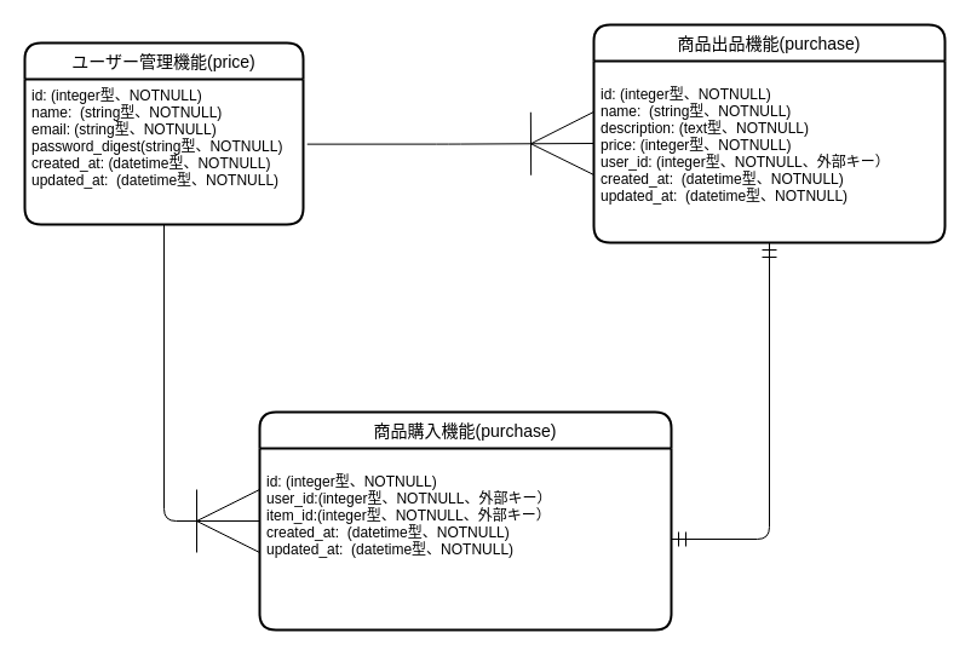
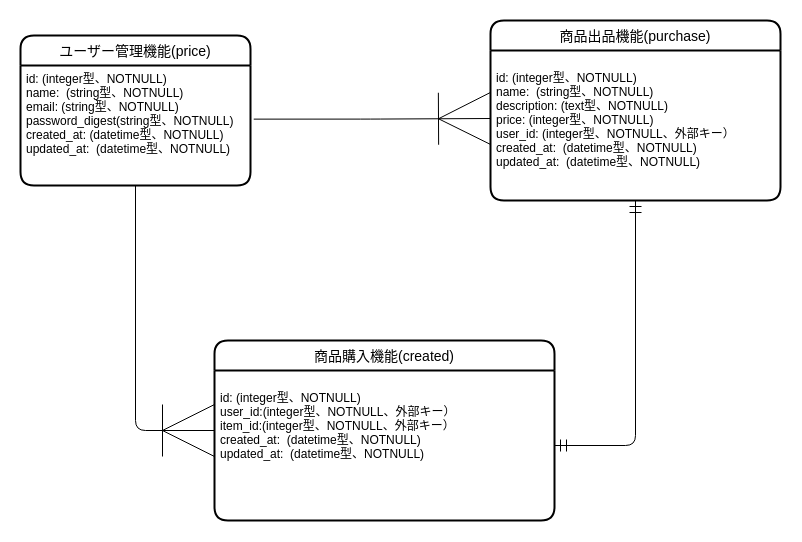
  <mxCell id="0" />
  <mxCell id="1" parent="0" />
  <mxCell id="2" value="ユーザー管理機能(price)" style="swimlane;childLayout=stackLayout;horizontal=1;startSize=30;horizontalStack=0;rounded=1;fontSize=14;fontStyle=0;strokeWidth=2;resizeParent=0;resizeLast=1;shadow=0;dashed=0;align=center;" vertex="1" parent="1"><mxGeometry x="20" y="35" width="230" height="150" as="geometry" /></mxCell>
  <mxCell id="3" value="id: (integer型、NOTNULL)&#10;name:  (string型、NOTNULL)&#10;email: (string型、NOTNULL)&#10;password_digest(string型、NOTNULL)&#10;created_at: (datetime型、NOTNULL)&#10;updated_at:  (datetime型、NOTNULL)" style="align=left;strokeColor=none;fillColor=none;spacingLeft=4;fontSize=12;verticalAlign=top;resizable=0;rotatable=0;part=1;" vertex="1" parent="2"><mxGeometry y="30" width="230" height="120" as="geometry" /></mxCell>
- <mxCell id="4" value="商品購入機能(purchase)" style="swimlane;childLayout=stackLayout;horizontal=1;startSize=30;horizontalStack=0;rounded=1;fontSize=14;fontStyle=0;strokeWidth=2;resizeParent=0;resizeLast=1;shadow=0;dashed=0;align=center;" vertex="1" parent="1"><mxGeometry x="214" y="340" width="340" height="180" as="geometry" /></mxCell>
+ <mxCell id="4" value="商品購入機能(created)" style="swimlane;childLayout=stackLayout;horizontal=1;startSize=30;horizontalStack=0;rounded=1;fontSize=14;fontStyle=0;strokeWidth=2;resizeParent=0;resizeLast=1;shadow=0;dashed=0;align=center;" vertex="1" parent="1"><mxGeometry x="214" y="340" width="340" height="180" as="geometry" /></mxCell>
  <mxCell id="5" value="&#10;id: (integer型、NOTNULL)&#10;user_id:(integer型、NOTNULL、外部キー）&#10;item_id:(integer型、NOTNULL、外部キー）&#10;created_at:  (datetime型、NOTNULL)&#10;updated_at:  (datetime型、NOTNULL)&#10;" style="align=left;strokeColor=none;fillColor=none;spacingLeft=4;fontSize=12;verticalAlign=top;resizable=0;rotatable=0;part=1;" vertex="1" parent="4"><mxGeometry y="30" width="340" height="150" as="geometry" /></mxCell>
  <mxCell id="6" value="商品出品機能(purchase)" style="swimlane;childLayout=stackLayout;horizontal=1;startSize=30;horizontalStack=0;rounded=1;fontSize=14;fontStyle=0;strokeWidth=2;resizeParent=0;resizeLast=1;shadow=0;dashed=0;align=center;" vertex="1" parent="1"><mxGeometry x="490" y="20" width="290" height="180" as="geometry" /></mxCell>
  <mxCell id="7" value="&#10;id: (integer型、NOTNULL)&#10;name:  (string型、NOTNULL)&#10;description: (text型、NOTNULL)&#10;price: (integer型、NOTNULL)&#10;user_id: (integer型、NOTNULL、外部キー）&#10;created_at:  (datetime型、NOTNULL)&#10;updated_at:  (datetime型、NOTNULL)" style="align=left;strokeColor=none;fillColor=none;spacingLeft=4;fontSize=12;verticalAlign=top;resizable=0;rotatable=0;part=1;" vertex="1" parent="6"><mxGeometry y="30" width="290" height="150" as="geometry" /></mxCell>
  <mxCell id="8" value="" style="edgeStyle=orthogonalEdgeStyle;fontSize=12;html=1;endArrow=ERoneToMany;exitX=1.014;exitY=0.447;exitDx=0;exitDy=0;exitPerimeter=0;endSize=50;startSize=10;targetPerimeterSpacing=0;sourcePerimeterSpacing=0;jumpSize=5;jumpStyle=none;" edge="1" parent="1" source="3"><mxGeometry width="100" height="100" relative="1" as="geometry"><mxPoint x="340" y="250" as="sourcePoint" /><mxPoint x="490" y="118" as="targetPoint" /></mxGeometry></mxCell>
  <mxCell id="9" value="" style="edgeStyle=orthogonalEdgeStyle;fontSize=12;html=1;endArrow=ERoneToMany;startSize=10;endSize=50;sourcePerimeterSpacing=0;targetPerimeterSpacing=0;jumpStyle=none;jumpSize=5;entryX=0;entryY=0.5;entryDx=0;entryDy=0;exitX=0.5;exitY=1;exitDx=0;exitDy=0;" edge="1" parent="1" source="3" target="4"><mxGeometry width="100" height="100" relative="1" as="geometry"><mxPoint x="220" y="250" as="sourcePoint" /><mxPoint x="320" y="150" as="targetPoint" /></mxGeometry></mxCell>
  <mxCell id="10" value="" style="fontSize=12;html=1;endArrow=ERmandOne;startArrow=ERmandOne;startSize=10;endSize=10;sourcePerimeterSpacing=0;targetPerimeterSpacing=0;jumpStyle=none;jumpSize=5;entryX=0.5;entryY=1;entryDx=0;entryDy=0;exitX=1;exitY=0.5;exitDx=0;exitDy=0;edgeStyle=orthogonalEdgeStyle;" edge="1" parent="1" source="5" target="7"><mxGeometry width="100" height="100" relative="1" as="geometry"><mxPoint x="220" y="350" as="sourcePoint" /><mxPoint x="320" y="250" as="targetPoint" /></mxGeometry></mxCell>
